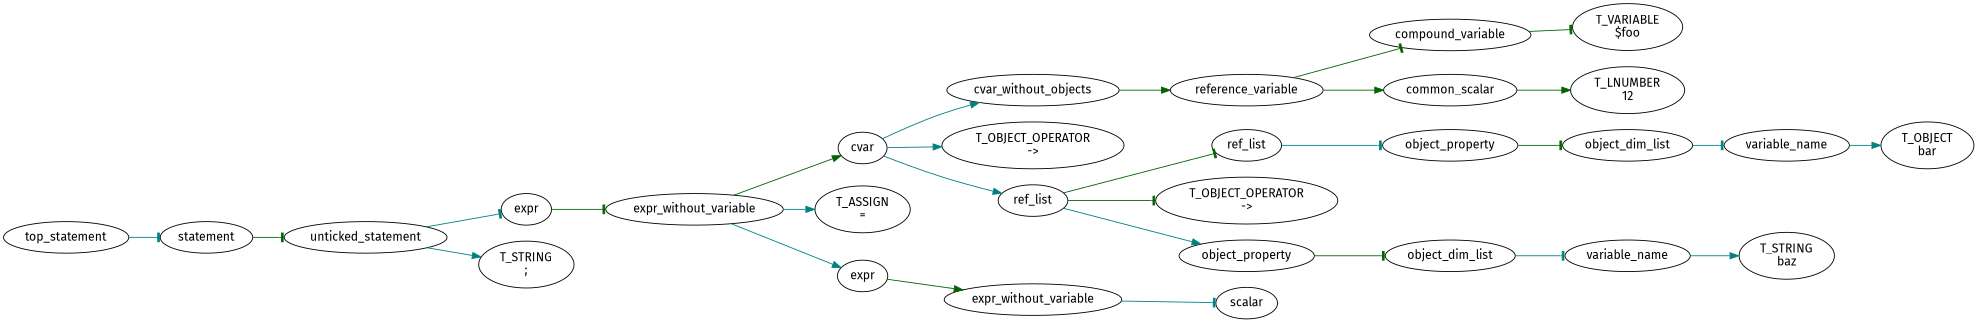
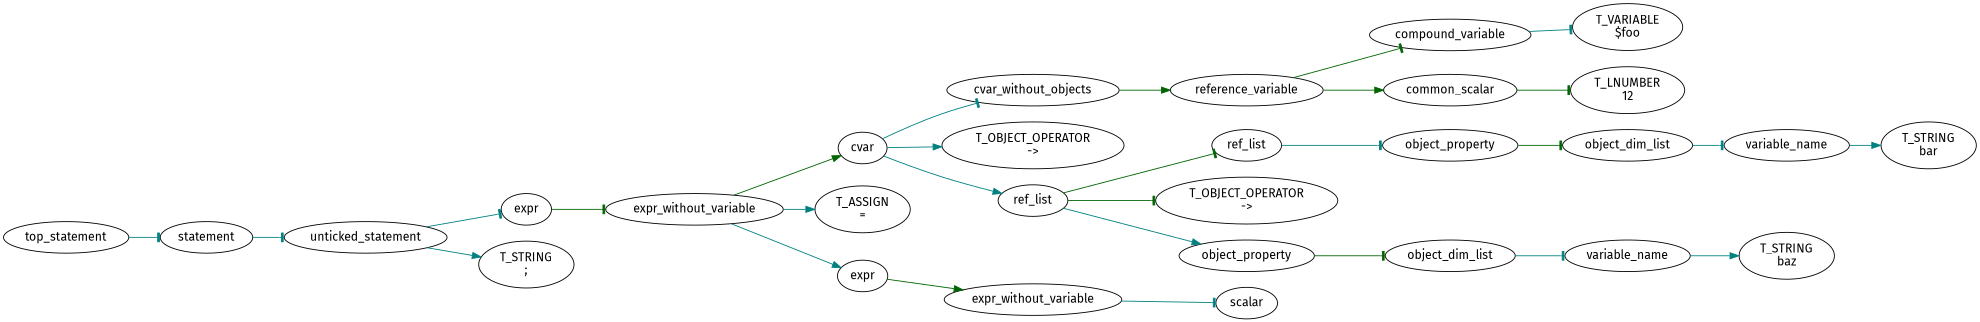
  digraph {
    fontname="Fira Sans"
    rankdir=LR
    node [fontname="Fira Sans"]
    edge [arrowhead=tee color=teal fontname="Fira Sans"]
    n1 [label=top_statement]
    n2 [label=statement]
    n3 [label=unticked_statement]
    n4 [label=expr]
    n5 [label="T_STRING\n;"]
    n6 [label=expr_without_variable]
    n7 [label=cvar]
    n8 [label="T_ASSIGN\n="]
    n9 [label=expr]
    n10 [label=cvar_without_objects]
    n11 [label="T_OBJECT_OPERATOR\n->"]
    n12 [label=ref_list]
    n13 [label=expr_without_variable]
    n14 [label=reference_variable]
    n15 [label=ref_list]
    n16 [label="T_OBJECT_OPERATOR\n->"]
    n17 [label=object_property]
    n18 [label=compound_variable]
    n19 [label=common_scalar]
    n20 [label="T_VARIABLE\n$foo"]
    n21 [label=object_property]
    n22 [label=object_dim_list]
    n23 [label=object_dim_list]
    n24 [label=variable_name]
-   n25 [label="T_OBJECT\nbar"]
+   n25 [label="T_STRING\nbar"]
    n26 [label=variable_name]
    n27 [label="T_STRING\nbaz"]
    n28 [label=scalar]
    n29 [label="T_LNUMBER\n12"]
    n1 -> n2
-   n2 -> n3 [color=darkgreen]
+   n2 -> n3
    n3 -> n4
    n3 -> n5 [arrowhead=normal]
    n4 -> n6 [color=darkgreen]
    n6 -> n7 [arrowhead=normal color=darkgreen]
    n6 -> n8 [arrowhead=normal]
    n6 -> n9 [arrowhead=normal]
-   n7 -> n10 [arrowhead=normal]
+   n7 -> n10
    n7 -> n11 [arrowhead=normal]
    n7 -> n12 [arrowhead=normal]
    n9 -> n13 [arrowhead=normal color=darkgreen]
    n10 -> n14 [arrowhead=normal color=darkgreen]
    n12 -> n15 [color=darkgreen]
    n12 -> n16 [color=darkgreen]
    n12 -> n17 [arrowhead=normal]
    n13 -> n28
    n14 -> n18 [color=darkgreen]
    n14 -> n19 [arrowhead=normal color=darkgreen]
    n15 -> n21
    n17 -> n22 [color=darkgreen]
-   n18 -> n20 [color=darkgreen]
-   n19 -> n29 [arrowhead=normal color=darkgreen]
+   n18 -> n20
+   n19 -> n29 [color=darkgreen]
    n21 -> n23 [color=darkgreen]
    n22 -> n26
    n23 -> n24
    n24 -> n25 [arrowhead=normal]
    n26 -> n27 [arrowhead=normal]
  }
